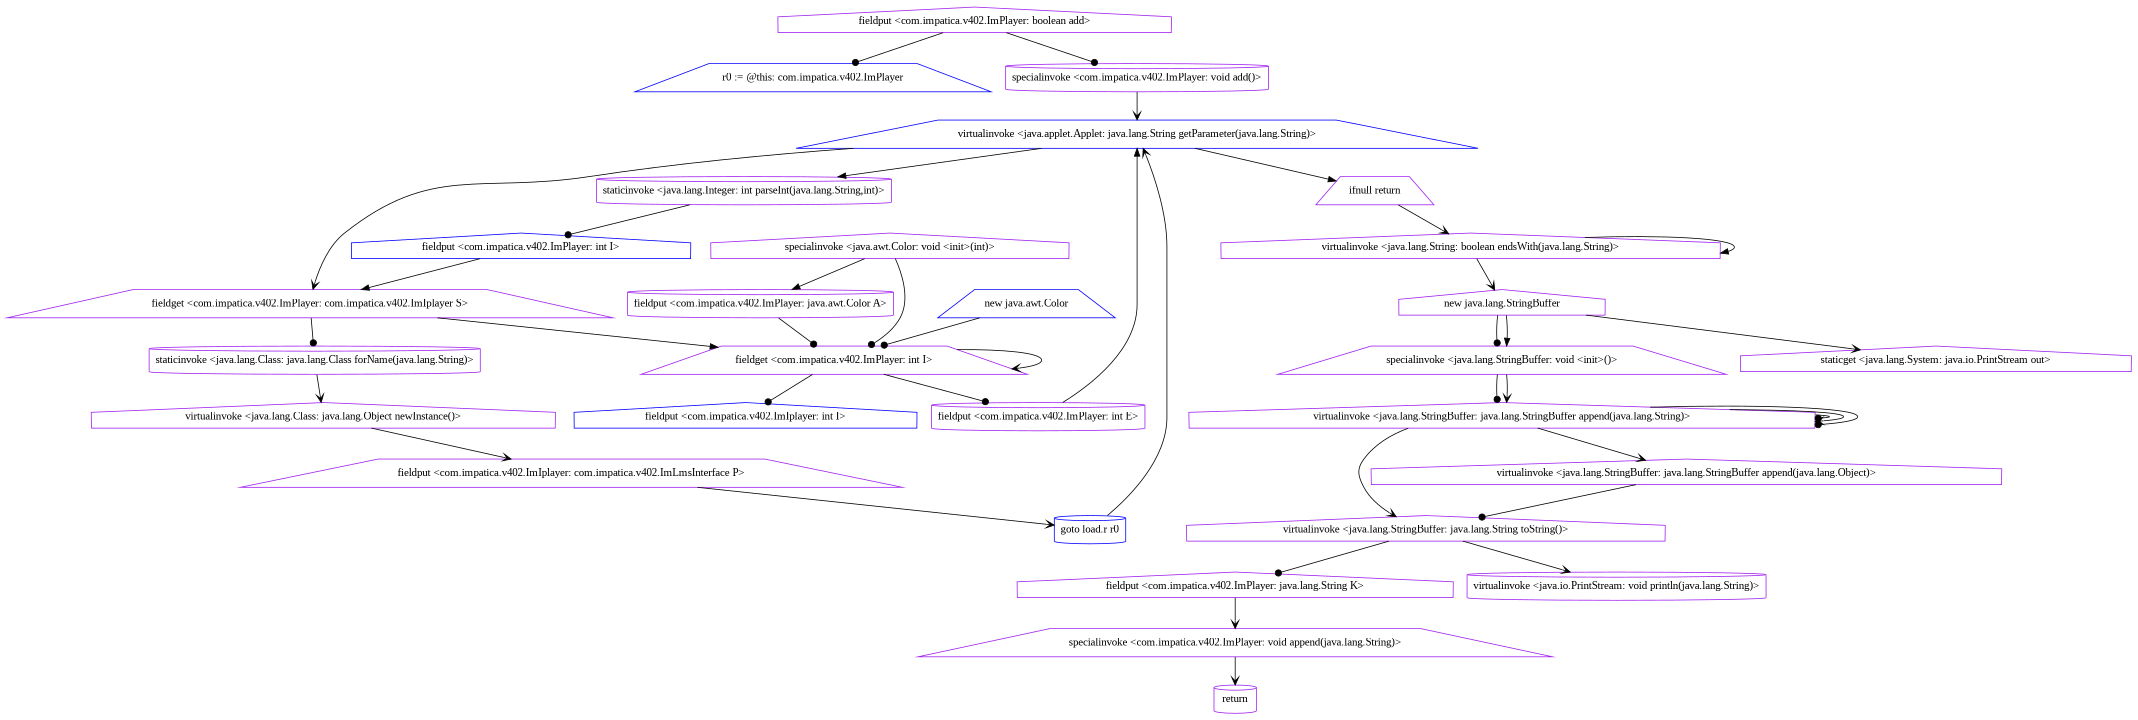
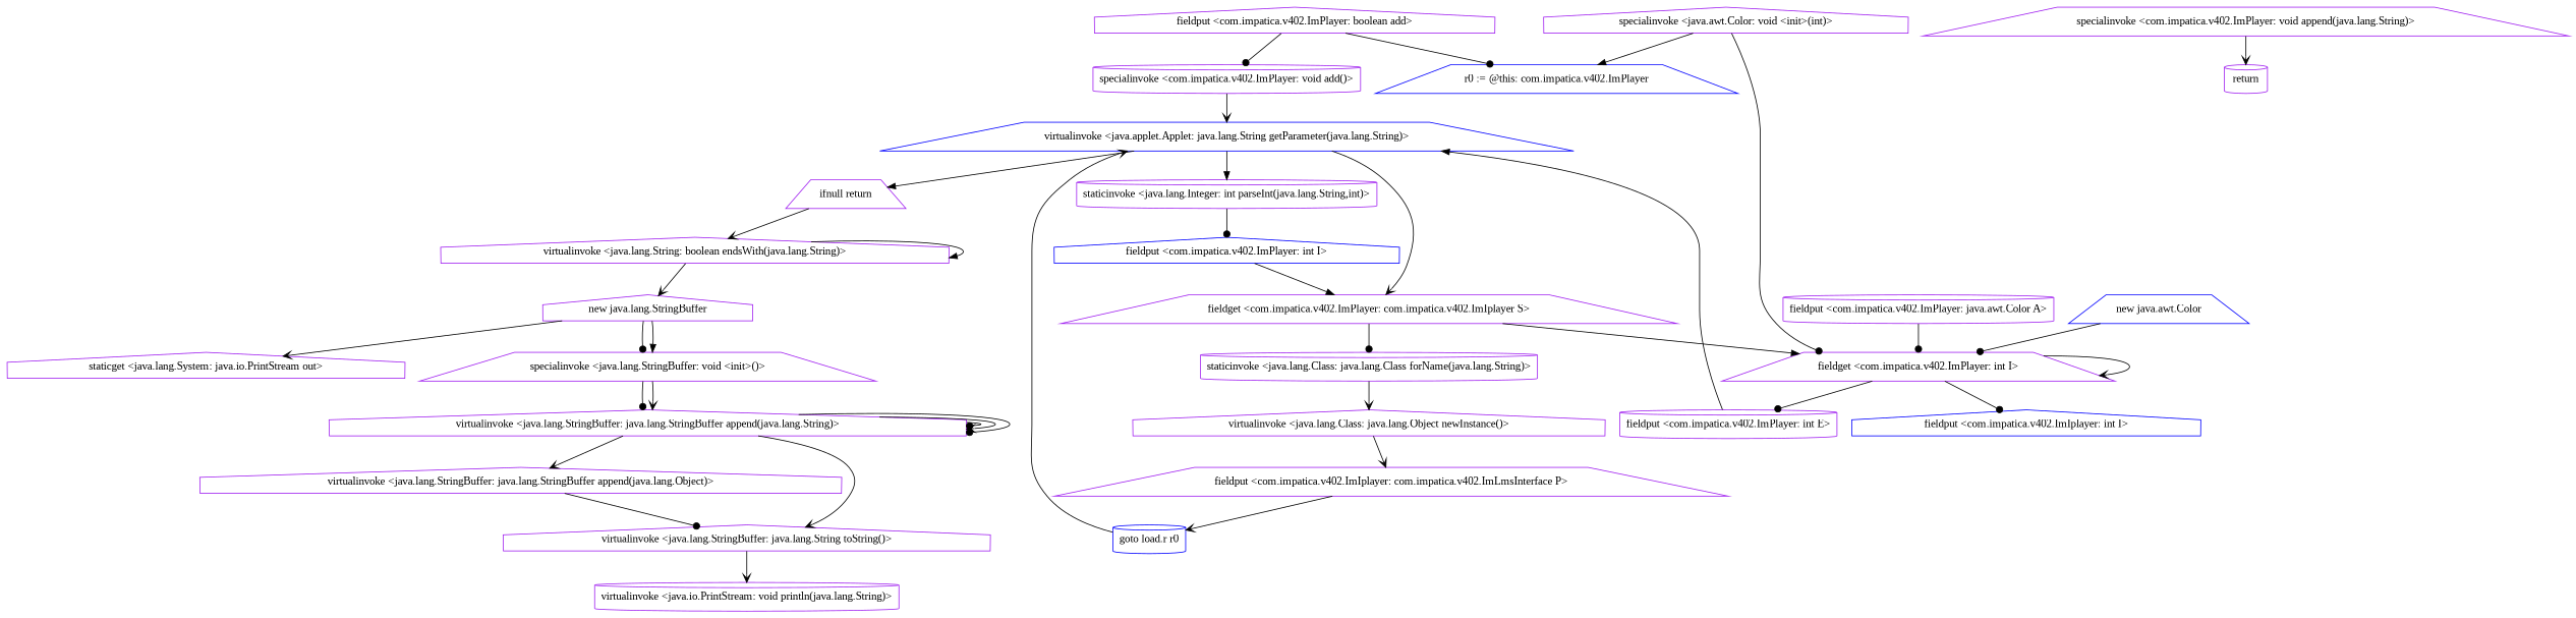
  digraph {
    fontname="Liberation Serif"
    node [color=purple fontname="Liberation Serif" shape=house]
    edge [arrowhead=vee fontname="Liberation Serif"]
    "r0 := @this: com.impatica.v402.ImPlayer" [color=blue shape=trapezium]
    "fieldput <com.impatica.v402.ImPlayer: boolean add>"
    "specialinvoke <com.impatica.v402.ImPlayer: void add()>" [shape=cylinder]
    "virtualinvoke <java.applet.Applet: java.lang.String getParameter(java.lang.String)>" [color=blue shape=trapezium]
    "staticinvoke <java.lang.Integer: int parseInt(java.lang.String,int)>" [shape=cylinder]
    "fieldget <com.impatica.v402.ImPlayer: com.impatica.v402.ImIplayer S>" [shape=trapezium]
    "ifnull return" [shape=trapezium]
    "fieldput <com.impatica.v402.ImPlayer: int I>" [color=blue]
    "fieldget <com.impatica.v402.ImPlayer: int I>" [shape=trapezium]
    "staticinvoke <java.lang.Class: java.lang.Class forName(java.lang.String)>" [shape=cylinder]
    "virtualinvoke <java.lang.String: boolean endsWith(java.lang.String)>"
    "fieldput <com.impatica.v402.ImIplayer: int I>" [color=blue]
    "fieldput <com.impatica.v402.ImPlayer: int E>" [shape=cylinder]
    "virtualinvoke <java.lang.Class: java.lang.Object newInstance()>"
    "specialinvoke <java.awt.Color: void <init>(int)>"
    "fieldput <com.impatica.v402.ImPlayer: java.awt.Color A>" [shape=cylinder]
    "new java.awt.Color" [color=blue shape=trapezium]
    "fieldput <com.impatica.v402.ImIplayer: com.impatica.v402.ImLmsInterface P>" [shape=trapezium]
    "goto load.r r0" [color=blue shape=cylinder]
    "new java.lang.StringBuffer"
    "specialinvoke <java.lang.StringBuffer: void <init>()>" [shape=trapezium]
    "staticget <java.lang.System: java.io.PrintStream out>"
    "virtualinvoke <java.lang.StringBuffer: java.lang.StringBuffer append(java.lang.String)>"
    "virtualinvoke <java.lang.StringBuffer: java.lang.String toString()>"
    "virtualinvoke <java.lang.StringBuffer: java.lang.StringBuffer append(java.lang.Object)>"
-   "fieldput <com.impatica.v402.ImPlayer: java.lang.String K>"
    "virtualinvoke <java.io.PrintStream: void println(java.lang.String)>" [shape=cylinder]
    "specialinvoke <com.impatica.v402.ImPlayer: void append(java.lang.String)>" [shape=trapezium]
    return [shape=cylinder]
    "fieldput <com.impatica.v402.ImPlayer: boolean add>" -> "r0 := @this: com.impatica.v402.ImPlayer" [arrowhead=dot]
    "fieldput <com.impatica.v402.ImPlayer: boolean add>" -> "specialinvoke <com.impatica.v402.ImPlayer: void add()>" [arrowhead=dot]
    "specialinvoke <com.impatica.v402.ImPlayer: void add()>" -> "virtualinvoke <java.applet.Applet: java.lang.String getParameter(java.lang.String)>"
    "virtualinvoke <java.applet.Applet: java.lang.String getParameter(java.lang.String)>" -> "staticinvoke <java.lang.Integer: int parseInt(java.lang.String,int)>" [arrowhead=normal]
    "virtualinvoke <java.applet.Applet: java.lang.String getParameter(java.lang.String)>" -> "fieldget <com.impatica.v402.ImPlayer: com.impatica.v402.ImIplayer S>"
    "virtualinvoke <java.applet.Applet: java.lang.String getParameter(java.lang.String)>" -> "ifnull return" [arrowhead=normal]
    "staticinvoke <java.lang.Integer: int parseInt(java.lang.String,int)>" -> "fieldput <com.impatica.v402.ImPlayer: int I>" [arrowhead=dot]
    "fieldget <com.impatica.v402.ImPlayer: com.impatica.v402.ImIplayer S>" -> "fieldget <com.impatica.v402.ImPlayer: int I>" [arrowhead=normal]
    "fieldget <com.impatica.v402.ImPlayer: com.impatica.v402.ImIplayer S>" -> "staticinvoke <java.lang.Class: java.lang.Class forName(java.lang.String)>" [arrowhead=dot]
    "ifnull return" -> "virtualinvoke <java.lang.String: boolean endsWith(java.lang.String)>"
    "fieldput <com.impatica.v402.ImPlayer: int I>" -> "fieldget <com.impatica.v402.ImPlayer: com.impatica.v402.ImIplayer S>" [arrowhead=normal]
    "fieldget <com.impatica.v402.ImPlayer: int I>" -> "fieldget <com.impatica.v402.ImPlayer: int I>"
    "fieldget <com.impatica.v402.ImPlayer: int I>" -> "fieldput <com.impatica.v402.ImIplayer: int I>" [arrowhead=dot]
    "fieldget <com.impatica.v402.ImPlayer: int I>" -> "fieldput <com.impatica.v402.ImPlayer: int E>" [arrowhead=dot]
    "staticinvoke <java.lang.Class: java.lang.Class forName(java.lang.String)>" -> "virtualinvoke <java.lang.Class: java.lang.Object newInstance()>"
    "virtualinvoke <java.lang.String: boolean endsWith(java.lang.String)>" -> "virtualinvoke <java.lang.String: boolean endsWith(java.lang.String)>" [arrowhead=normal]
    "virtualinvoke <java.lang.String: boolean endsWith(java.lang.String)>" -> "new java.lang.StringBuffer"
    "fieldput <com.impatica.v402.ImPlayer: int E>" -> "virtualinvoke <java.applet.Applet: java.lang.String getParameter(java.lang.String)>" [arrowhead=normal]
    "virtualinvoke <java.lang.Class: java.lang.Object newInstance()>" -> "fieldput <com.impatica.v402.ImIplayer: com.impatica.v402.ImLmsInterface P>"
    "specialinvoke <java.awt.Color: void <init>(int)>" -> "fieldget <com.impatica.v402.ImPlayer: int I>" [arrowhead=dot]
-   "specialinvoke <java.awt.Color: void <init>(int)>" -> "fieldput <com.impatica.v402.ImPlayer: java.awt.Color A>" [arrowhead=normal]
+   "specialinvoke <java.awt.Color: void <init>(int)>" -> "r0 := @this: com.impatica.v402.ImPlayer" [arrowhead=normal]
    "fieldput <com.impatica.v402.ImPlayer: java.awt.Color A>" -> "fieldget <com.impatica.v402.ImPlayer: int I>" [arrowhead=dot]
    "new java.awt.Color" -> "fieldget <com.impatica.v402.ImPlayer: int I>" [arrowhead=dot]
    "fieldput <com.impatica.v402.ImIplayer: com.impatica.v402.ImLmsInterface P>" -> "goto load.r r0"
    "goto load.r r0" -> "virtualinvoke <java.applet.Applet: java.lang.String getParameter(java.lang.String)>"
    "new java.lang.StringBuffer" -> "specialinvoke <java.lang.StringBuffer: void <init>()>" [arrowhead=dot]
    "new java.lang.StringBuffer" -> "specialinvoke <java.lang.StringBuffer: void <init>()>" [arrowhead=normal]
    "new java.lang.StringBuffer" -> "staticget <java.lang.System: java.io.PrintStream out>"
    "specialinvoke <java.lang.StringBuffer: void <init>()>" -> "virtualinvoke <java.lang.StringBuffer: java.lang.StringBuffer append(java.lang.String)>" [arrowhead=dot]
    "specialinvoke <java.lang.StringBuffer: void <init>()>" -> "virtualinvoke <java.lang.StringBuffer: java.lang.StringBuffer append(java.lang.String)>"
    "virtualinvoke <java.lang.StringBuffer: java.lang.StringBuffer append(java.lang.String)>" -> "virtualinvoke <java.lang.StringBuffer: java.lang.StringBuffer append(java.lang.String)>" [arrowhead=dot]
    "virtualinvoke <java.lang.StringBuffer: java.lang.StringBuffer append(java.lang.String)>" -> "virtualinvoke <java.lang.StringBuffer: java.lang.StringBuffer append(java.lang.String)>"
    "virtualinvoke <java.lang.StringBuffer: java.lang.StringBuffer append(java.lang.String)>" -> "virtualinvoke <java.lang.StringBuffer: java.lang.StringBuffer append(java.lang.String)>" [arrowhead=dot]
    "virtualinvoke <java.lang.StringBuffer: java.lang.StringBuffer append(java.lang.String)>" -> "virtualinvoke <java.lang.StringBuffer: java.lang.String toString()>"
    "virtualinvoke <java.lang.StringBuffer: java.lang.StringBuffer append(java.lang.String)>" -> "virtualinvoke <java.lang.StringBuffer: java.lang.StringBuffer append(java.lang.Object)>"
-   "virtualinvoke <java.lang.StringBuffer: java.lang.String toString()>" -> "fieldput <com.impatica.v402.ImPlayer: java.lang.String K>" [arrowhead=dot]
    "virtualinvoke <java.lang.StringBuffer: java.lang.String toString()>" -> "virtualinvoke <java.io.PrintStream: void println(java.lang.String)>"
    "virtualinvoke <java.lang.StringBuffer: java.lang.StringBuffer append(java.lang.Object)>" -> "virtualinvoke <java.lang.StringBuffer: java.lang.String toString()>" [arrowhead=dot]
-   "fieldput <com.impatica.v402.ImPlayer: java.lang.String K>" -> "specialinvoke <com.impatica.v402.ImPlayer: void append(java.lang.String)>"
    "specialinvoke <com.impatica.v402.ImPlayer: void append(java.lang.String)>" -> return
  }
